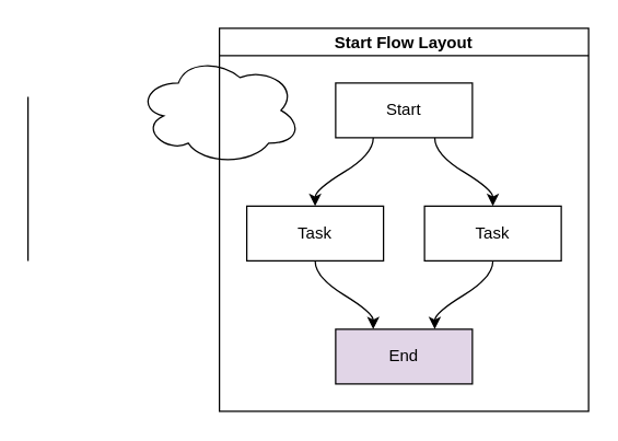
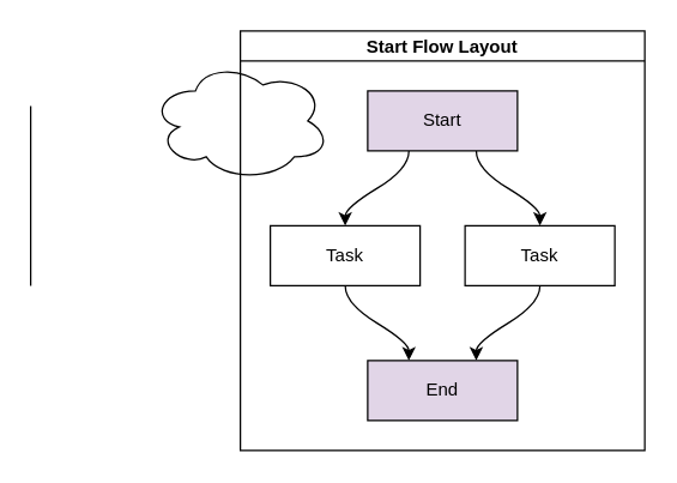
  <mxCell id="0" />
  <mxCell id="1" parent="0" />
  <mxCell id="2" value="" style="endArrow=none;html=1;" parent="1" edge="1"><mxGeometry width="50" height="50" relative="1" as="geometry"><mxPoint x="20" y="190" as="sourcePoint" /><mxPoint x="20" y="70" as="targetPoint" /></mxGeometry></mxCell>
  <mxCell id="3" value="" style="ellipse;shape=cloud;whiteSpace=wrap;html=1;" parent="1" vertex="1"><mxGeometry x="100" y="40" width="120" height="80" as="geometry" /></mxCell>
  <mxCell id="4" value="Start Flow Layout" style="swimlane;startSize=20;horizontal=1;childLayout=flowLayout;flowOrientation=north;resizable=0;interRankCellSpacing=50;containerType=tree;" parent="1" vertex="1"><mxGeometry x="160" y="20" width="270" height="280" as="geometry" /></mxCell>
- <mxCell id="5" value="Start" style="whiteSpace=wrap;html=1;" parent="4" vertex="1"><mxGeometry x="85" y="40" width="100" height="40" as="geometry" /></mxCell>
+ <mxCell id="5" value="Start" style="whiteSpace=wrap;html=1;fillColor=#e1d5e7;" parent="4" vertex="1"><mxGeometry x="85" y="40" width="100" height="40" as="geometry" /></mxCell>
  <mxCell id="6" value="Task" style="whiteSpace=wrap;html=1;" parent="4" vertex="1"><mxGeometry x="20" y="130" width="100" height="40" as="geometry" /></mxCell>
  <mxCell id="7" value="" style="html=1;curved=1;noEdgeStyle=1;orthogonal=1;" parent="4" source="5" target="6" edge="1"><mxGeometry relative="1" as="geometry"><Array as="points"><mxPoint x="112.5" y="92" /><mxPoint x="70" y="118" /></Array></mxGeometry></mxCell>
  <mxCell id="8" value="Task" style="whiteSpace=wrap;html=1;" parent="4" vertex="1"><mxGeometry x="150" y="130" width="100" height="40" as="geometry" /></mxCell>
  <mxCell id="9" value="" style="html=1;curved=1;noEdgeStyle=1;orthogonal=1;" parent="4" source="5" target="8" edge="1"><mxGeometry relative="1" as="geometry"><Array as="points"><mxPoint x="157.5" y="92" /><mxPoint x="200" y="118" /></Array></mxGeometry></mxCell>
  <mxCell id="10" value="End" style="whiteSpace=wrap;html=1;fillColor=#e1d5e7;" parent="4" vertex="1"><mxGeometry x="85" y="220" width="100" height="40" as="geometry" /></mxCell>
  <mxCell id="11" value="" style="html=1;curved=1;noEdgeStyle=1;orthogonal=1;" parent="4" source="6" target="10" edge="1"><mxGeometry relative="1" as="geometry"><Array as="points"><mxPoint x="70" y="182" /><mxPoint x="112.5" y="208" /></Array></mxGeometry></mxCell>
  <mxCell id="12" value="" style="html=1;curved=1;noEdgeStyle=1;orthogonal=1;" parent="4" source="8" target="10" edge="1"><mxGeometry relative="1" as="geometry"><Array as="points"><mxPoint x="200" y="182" /><mxPoint x="157.5" y="208" /></Array></mxGeometry></mxCell>
